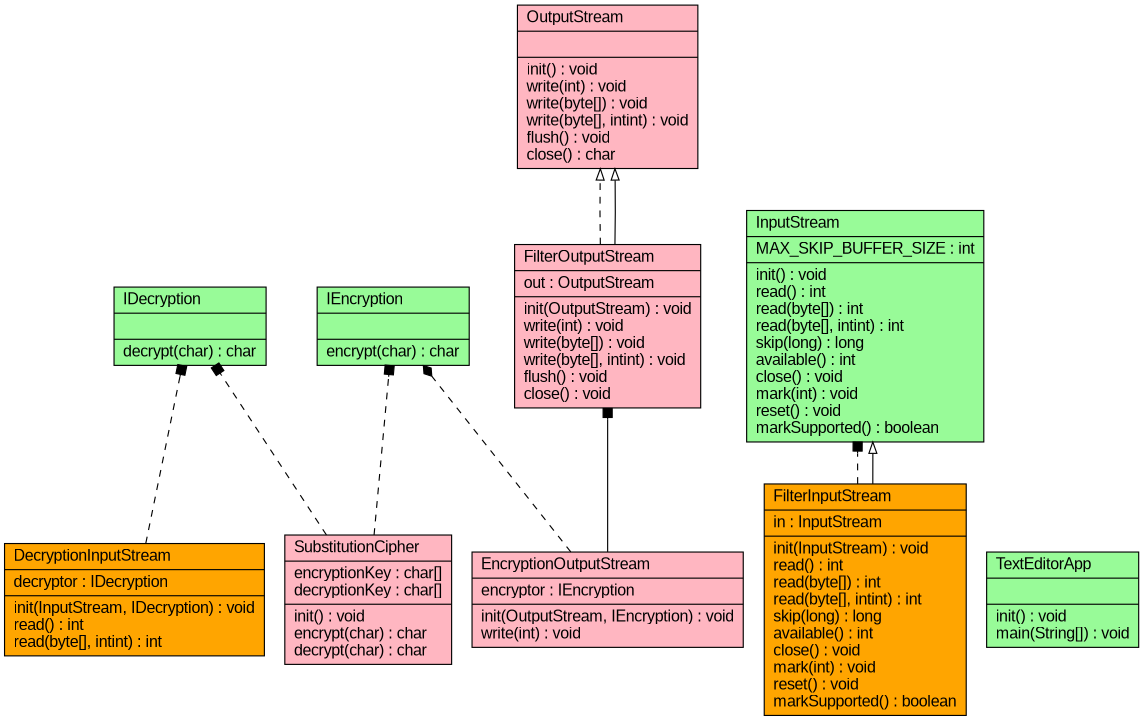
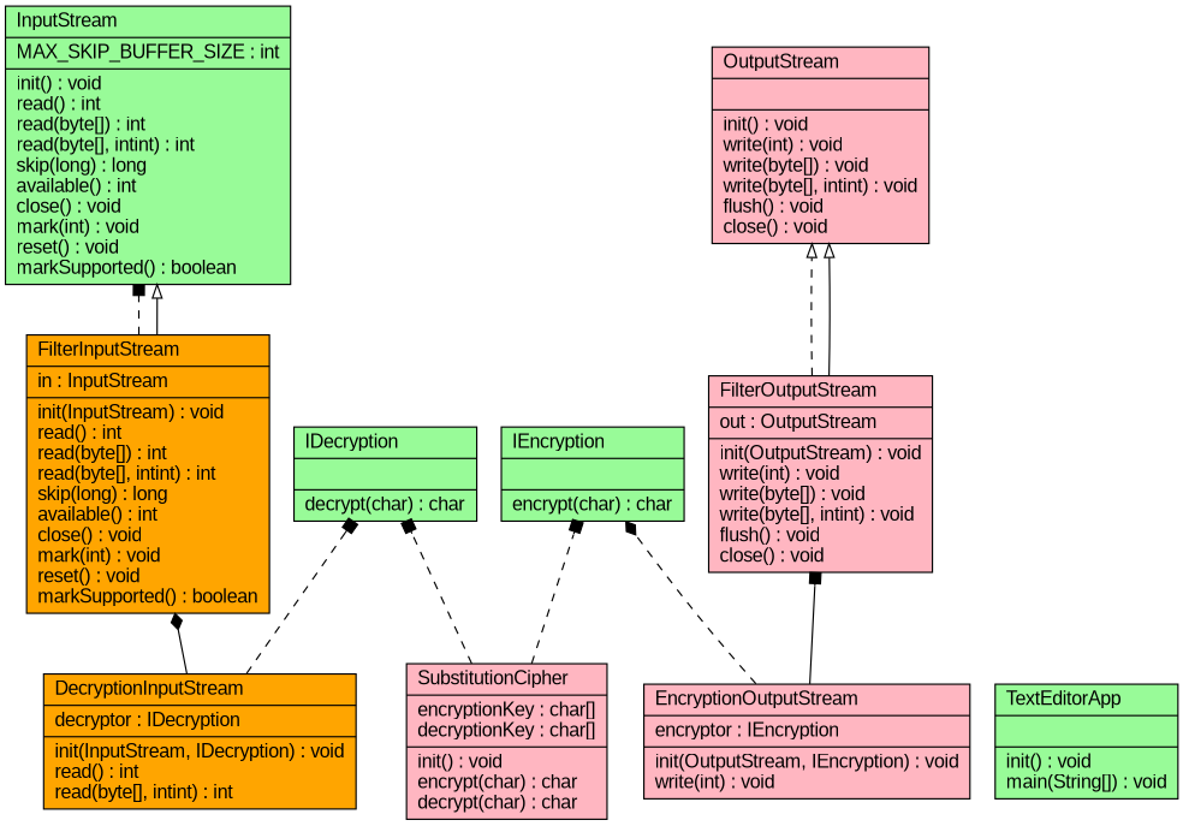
  digraph {
    fontname="Liberation Sans"
    fontsize=8
    rankdir=BT
    node [color="#000000" fillcolor=palegreen fontname="Liberation Sans" shape=record style=filled]
    edge [arrowhead=box fontname="Liberation Sans" style=dashed]
    n1 [fillcolor=orange label="{DecryptionInputStream\l|decryptor : IDecryption\l|init(InputStream, IDecryption) : void\lread() : int\lread(byte[], intint) : int\l}"]
    n2 [label="{IDecryption\l||decrypt(char) : char\l}"]
    n3 [fillcolor=orange label="{FilterInputStream\l|in : InputStream\l|init(InputStream) : void\lread() : int\lread(byte[]) : int\lread(byte[], intint) : int\lskip(long) : long\lavailable() : int\lclose() : void\lmark(int) : void\lreset() : void\lmarkSupported() : boolean\l}"]
    n4 [label="{InputStream\l|MAX_SKIP_BUFFER_SIZE : int\l|init() : void\lread() : int\lread(byte[]) : int\lread(byte[], intint) : int\lskip(long) : long\lavailable() : int\lclose() : void\lmark(int) : void\lreset() : void\lmarkSupported() : boolean\l}"]
    n5 [fillcolor=lightpink label="{EncryptionOutputStream\l|encryptor : IEncryption\l|init(OutputStream, IEncryption) : void\lwrite(int) : void\l}"]
    n6 [label="{IEncryption\l||encrypt(char) : char\l}"]
    n7 [fillcolor=lightpink label="{FilterOutputStream\l|out : OutputStream\l|init(OutputStream) : void\lwrite(int) : void\lwrite(byte[]) : void\lwrite(byte[], intint) : void\lflush() : void\lclose() : void\l}"]
-   n8 [fillcolor=lightpink label="{OutputStream\l||init() : void\lwrite(int) : void\lwrite(byte[]) : void\lwrite(byte[], intint) : void\lflush() : void\lclose() : char\l}"]
+   n8 [fillcolor=lightpink label="{OutputStream\l||init() : void\lwrite(int) : void\lwrite(byte[]) : void\lwrite(byte[], intint) : void\lflush() : void\lclose() : void\l}"]
    n9 [fillcolor=lightpink label="{SubstitutionCipher\l|encryptionKey : char[]\ldecryptionKey : char[]\l|init() : void\lencrypt(char) : char\ldecrypt(char) : char\l}"]
    n10 [label="{TextEditorApp\l||init() : void\lmain(String[]) : void\l}"]
    n1 -> n2
+   n1 -> n3 [arrowhead=diamond style=solid]
    n3 -> n4
    n3 -> n4 [arrowhead=onormal style=solid]
    n5 -> n6 [arrowhead=diamond]
    n5 -> n7 [style=solid]
    n7 -> n8 [arrowhead=onormal]
    n7 -> n8 [arrowhead=onormal style=solid]
    n9 -> n2
    n9 -> n6
  }
